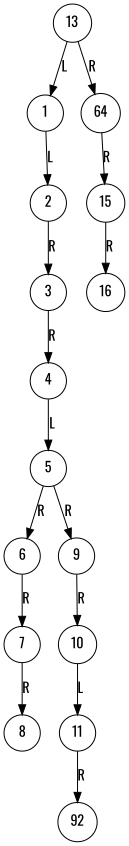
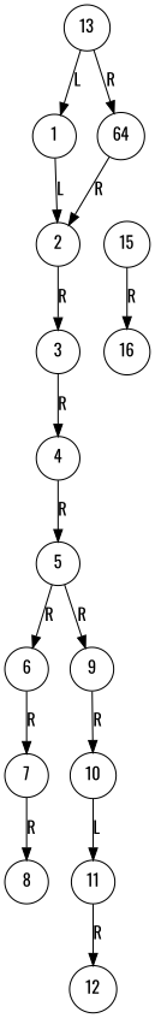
  digraph {
    fontname=Oswald
    node [fontname=Oswald shape=circle]
    edge [fontname=Oswald]
    n1 [label=13]
    n2 [label=1]
    n3 [label=64]
    n4 [label=2]
    n5 [label=15]
    n6 [label=3]
    n7 [label=4]
    n8 [label=5]
    n9 [label=6]
    n10 [label=9]
    n11 [label=7]
    n12 [label=8]
    n13 [label=10]
    n14 [label=11]
-   n15 [label=92]
+   n15 [label=12]
    n16 [label=16]
    n1 -> n2 [label=L]
    n1 -> n3 [label=R]
    n2 -> n4 [label=L]
-   n3 -> n5 [label=R]
+   n3 -> n4 [label=R]
    n4 -> n6 [label=R]
    n5 -> n16 [label=R]
    n6 -> n7 [label=R]
-   n7 -> n8 [label=L]
+   n7 -> n8 [label=R]
    n8 -> n9 [label=R]
    n8 -> n10 [label=R]
    n9 -> n11 [label=R]
    n10 -> n13 [label=R]
    n11 -> n12 [label=R]
    n13 -> n14 [label=L]
    n14 -> n15 [label=R]
  }
